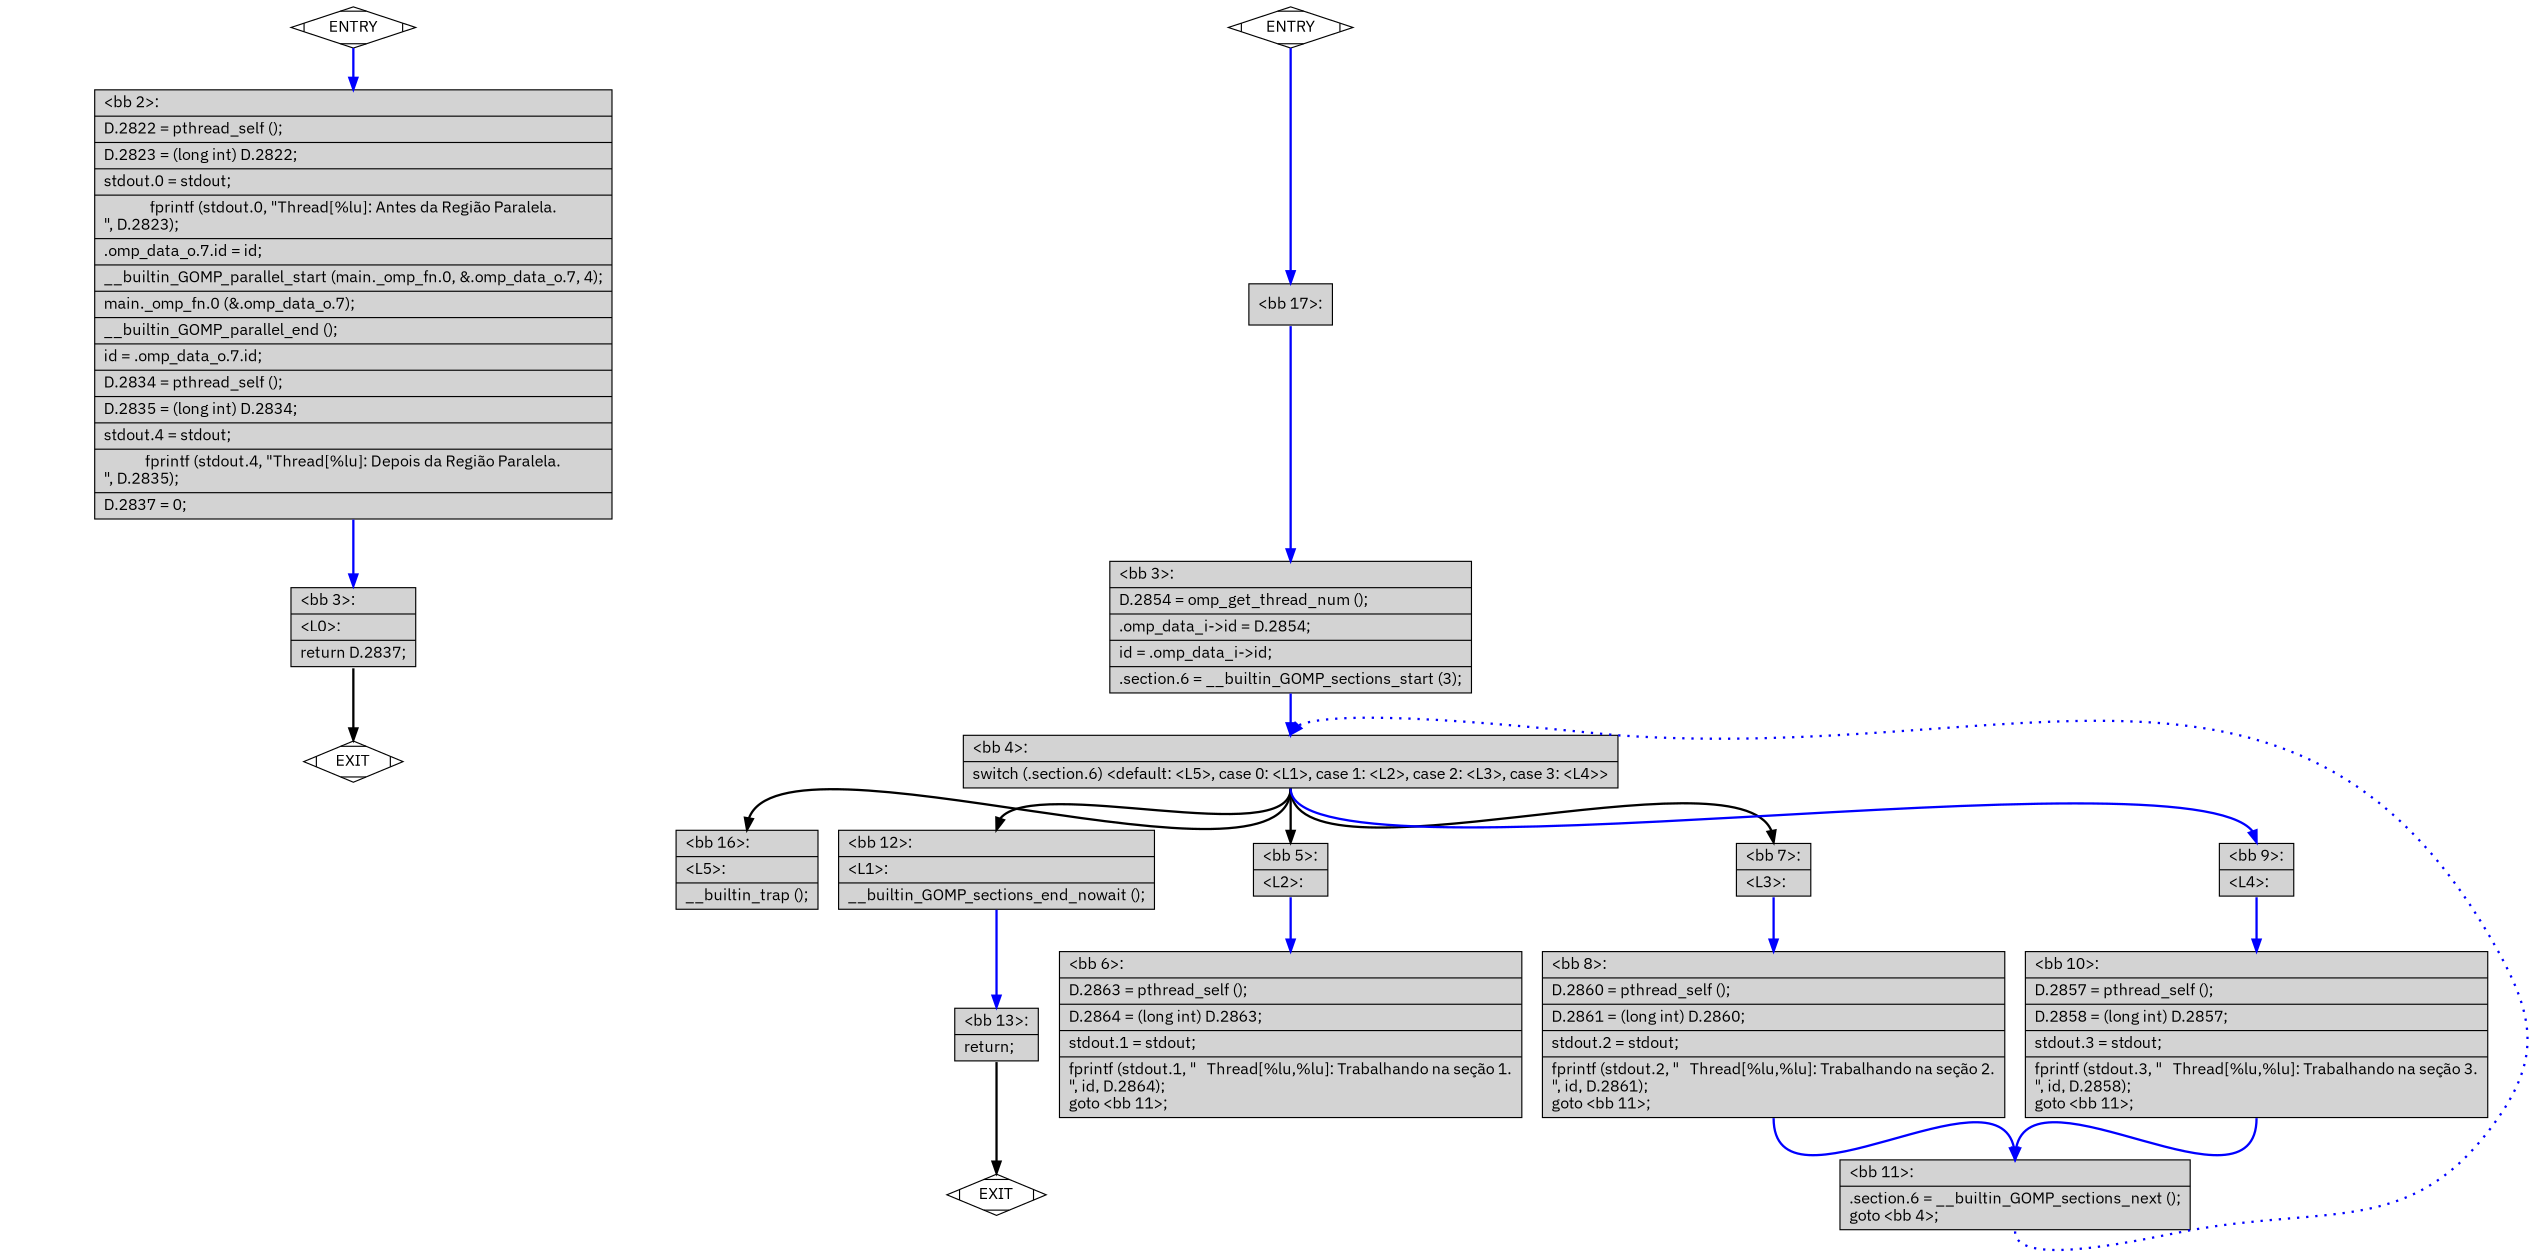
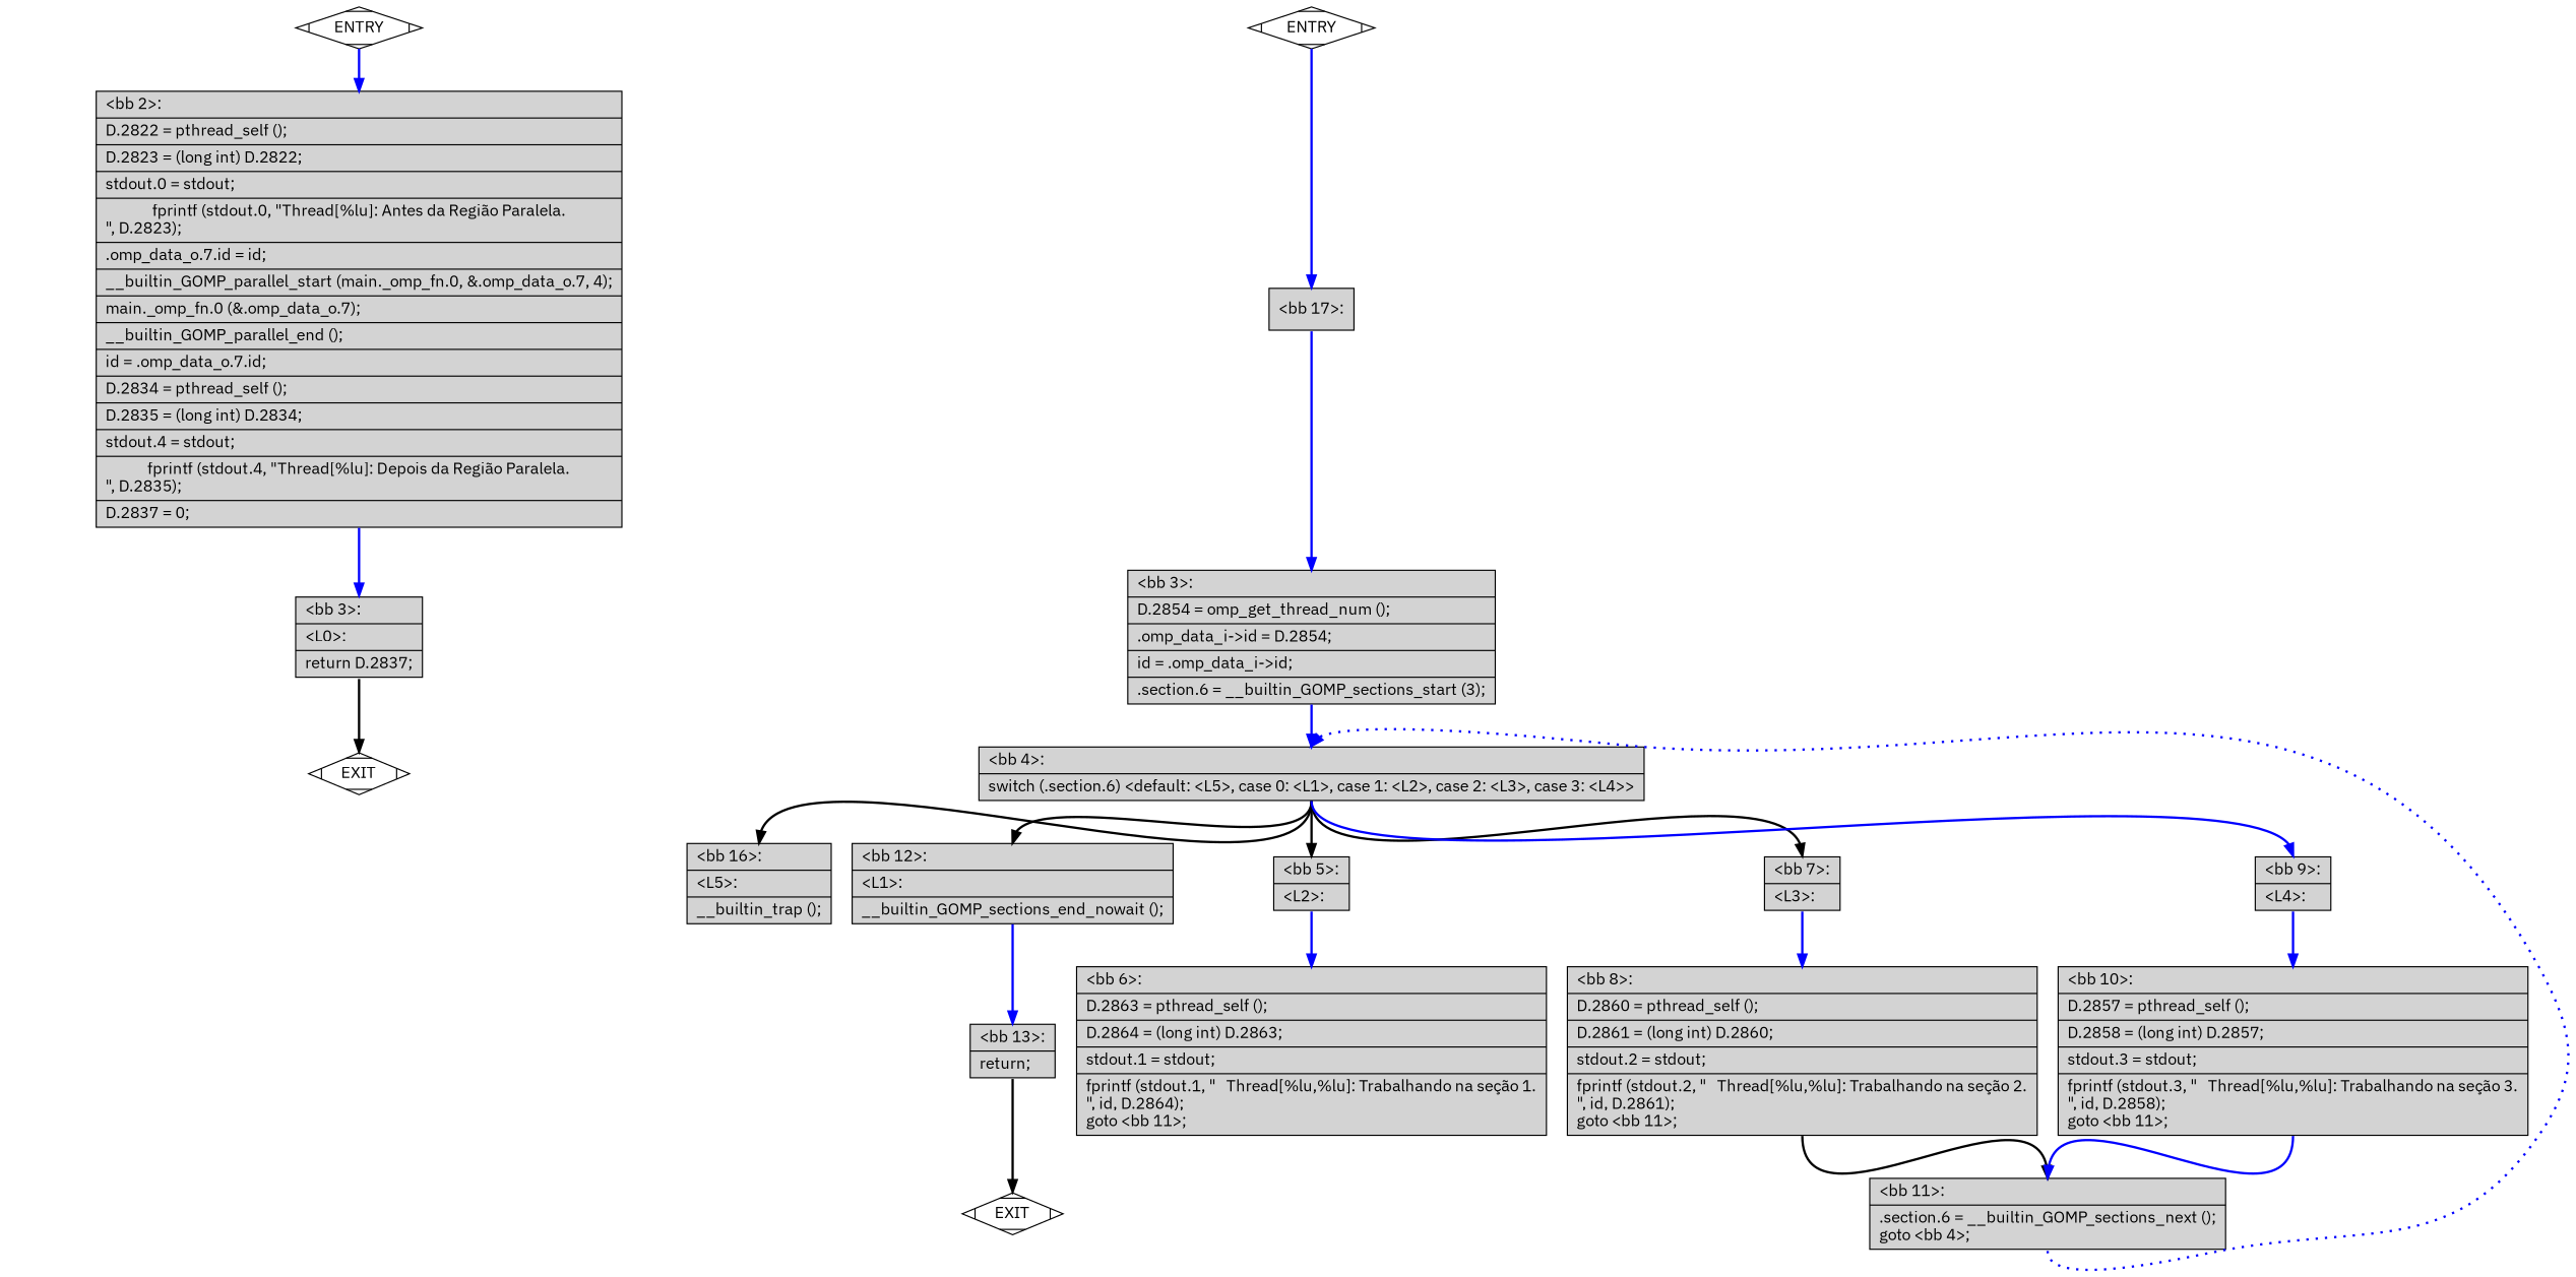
  digraph {
    fontname="IBM Plex Sans"
    node [fillcolor=lightgrey fontname="IBM Plex Sans" shape=record style=filled]
    edge [color=blue constraint=true fontname="IBM Plex Sans" headport=n style="solid,bold" tailport=s weight=100]
    n1 [fillcolor=white label=EXIT shape=Mdiamond]
    n2 [label="{\<bb\ 2\>:\l|D.2822\ =\ pthread_self\ ();\l|D.2823\ =\ (long\ int)\ D.2822;\l|stdout.0\ =\ stdout;\l|fprintf\ (stdout.0,\ \"Thread[%lu]:\ Antes\ da\ Região\ Paralela.\n\",\ D.2823);\l|.omp_data_o.7.id\ =\ id;\l|__builtin_GOMP_parallel_start\ (main._omp_fn.0,\ &.omp_data_o.7,\ 4);\l|main._omp_fn.0\ (&.omp_data_o.7);\l|__builtin_GOMP_parallel_end\ ();\l|id\ =\ .omp_data_o.7.id;\l|D.2834\ =\ pthread_self\ ();\l|D.2835\ =\ (long\ int)\ D.2834;\l|stdout.4\ =\ stdout;\l|fprintf\ (stdout.4,\ \"Thread[%lu]:\ Depois\ da\ Região\ Paralela.\n\",\ D.2835);\l|D.2837\ =\ 0;\l}"]
    n3 [label="{\<bb\ 3\>:\l|\<L0\>:\l|return\ D.2837;\l}"]
    n4 [fillcolor=white label=ENTRY shape=Mdiamond]
    n5 [fillcolor=white label=EXIT shape=Mdiamond]
    n6 [label="{\<bb\ 17\>:\l}"]
    n7 [label="{\<bb\ 3\>:\l|D.2854\ =\ omp_get_thread_num\ ();\l|.omp_data_i-\>id\ =\ D.2854;\l|id\ =\ .omp_data_i-\>id;\l|.section.6\ =\ __builtin_GOMP_sections_start\ (3);\l}"]
    n8 [label="{\<bb\ 4\>:\l|switch\ (.section.6)\ \<default:\ \<L5\>,\ case\ 0:\ \<L1\>,\ case\ 1:\ \<L2\>,\ case\ 2:\ \<L3\>,\ case\ 3:\ \<L4\>\>\l}"]
    n9 [label="{\<bb\ 16\>:\l|\<L5\>:\l|__builtin_trap\ ();\l}"]
    n10 [label="{\<bb\ 12\>:\l|\<L1\>:\l|__builtin_GOMP_sections_end_nowait\ ();\l}"]
    n11 [label="{\<bb\ 5\>:\l|\<L2\>:\l}"]
    n12 [label="{\<bb\ 7\>:\l|\<L3\>:\l}"]
    n13 [label="{\<bb\ 9\>:\l|\<L4\>:\l}"]
    n14 [label="{\<bb\ 13\>:\l|return;\l}"]
    n15 [label="{\<bb\ 6\>:\l|D.2863\ =\ pthread_self\ ();\l|D.2864\ =\ (long\ int)\ D.2863;\l|stdout.1\ =\ stdout;\l|fprintf\ (stdout.1,\ \"\ \ \ Thread[%lu,%lu]:\ Trabalhando\ na\ seção\ 1.\n\",\ id,\ D.2864);\lgoto\ \<bb\ 11\>;\l}"]
    n16 [label="{\<bb\ 11\>:\l|.section.6\ =\ __builtin_GOMP_sections_next\ ();\lgoto\ \<bb\ 4\>;\l}"]
    n17 [label="{\<bb\ 8\>:\l|D.2860\ =\ pthread_self\ ();\l|D.2861\ =\ (long\ int)\ D.2860;\l|stdout.2\ =\ stdout;\l|fprintf\ (stdout.2,\ \"\ \ \ Thread[%lu,%lu]:\ Trabalhando\ na\ seção\ 2.\n\",\ id,\ D.2861);\lgoto\ \<bb\ 11\>;\l}"]
    n18 [label="{\<bb\ 10\>:\l|D.2857\ =\ pthread_self\ ();\l|D.2858\ =\ (long\ int)\ D.2857;\l|stdout.3\ =\ stdout;\l|fprintf\ (stdout.3,\ \"\ \ \ Thread[%lu,%lu]:\ Trabalhando\ na\ seção\ 3.\n\",\ id,\ D.2858);\lgoto\ \<bb\ 11\>;\l}"]
    n19 [fillcolor=white label=ENTRY shape=Mdiamond]
    subgraph sub_1 {
      color=black
      label=main
      n1
      n2
      n3
      n4
    }
    subgraph sub_2 {
      color=black
      label="main._omp_fn.0"
      n5
      n6
      n7
      n8
      n9
      n10
      n11
      n12
      n13
      n14
      n15
      n16
      n17
      n18
      n19
    }
    n2 -> n3
    n3 -> n1 [color=black weight=10]
    n4 -> n1 [style=invis color="" weight=""]
    n4 -> n2
    n6 -> n7
    n7 -> n8
    n8 -> n9 [color=black weight=10]
    n8 -> n10 [color=black weight=10]
    n8 -> n11 [color=black weight=10]
    n8 -> n12 [color=black weight=10]
    n8 -> n13 [weight=10]
    n10 -> n14
    n11 -> n15
    n12 -> n17
    n13 -> n18
    n14 -> n5 [color=black weight=10]
    n16 -> n8 [constraint=false style="dotted,bold" weight=10]
-   n17 -> n16
+   n17 -> n16 [color=black]
    n18 -> n16
    n19 -> n5 [style=invis color="" weight=""]
    n19 -> n6
  }
